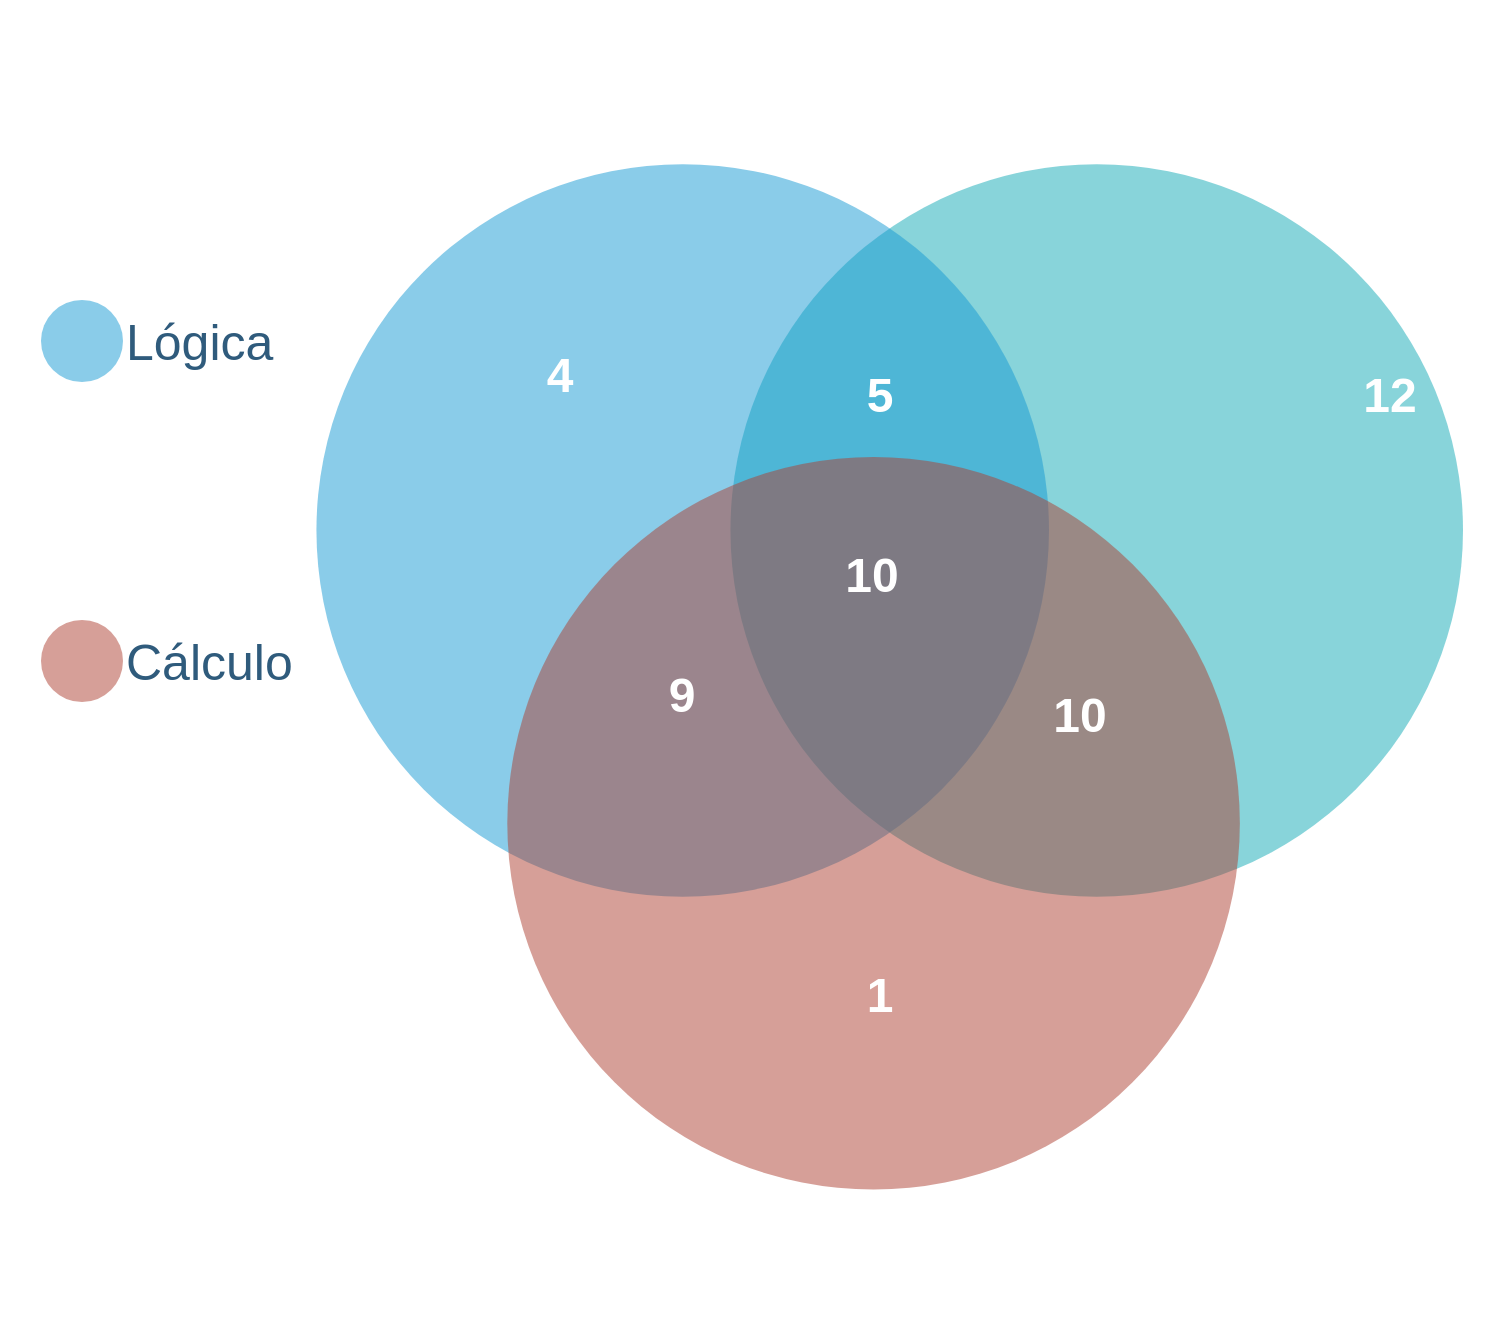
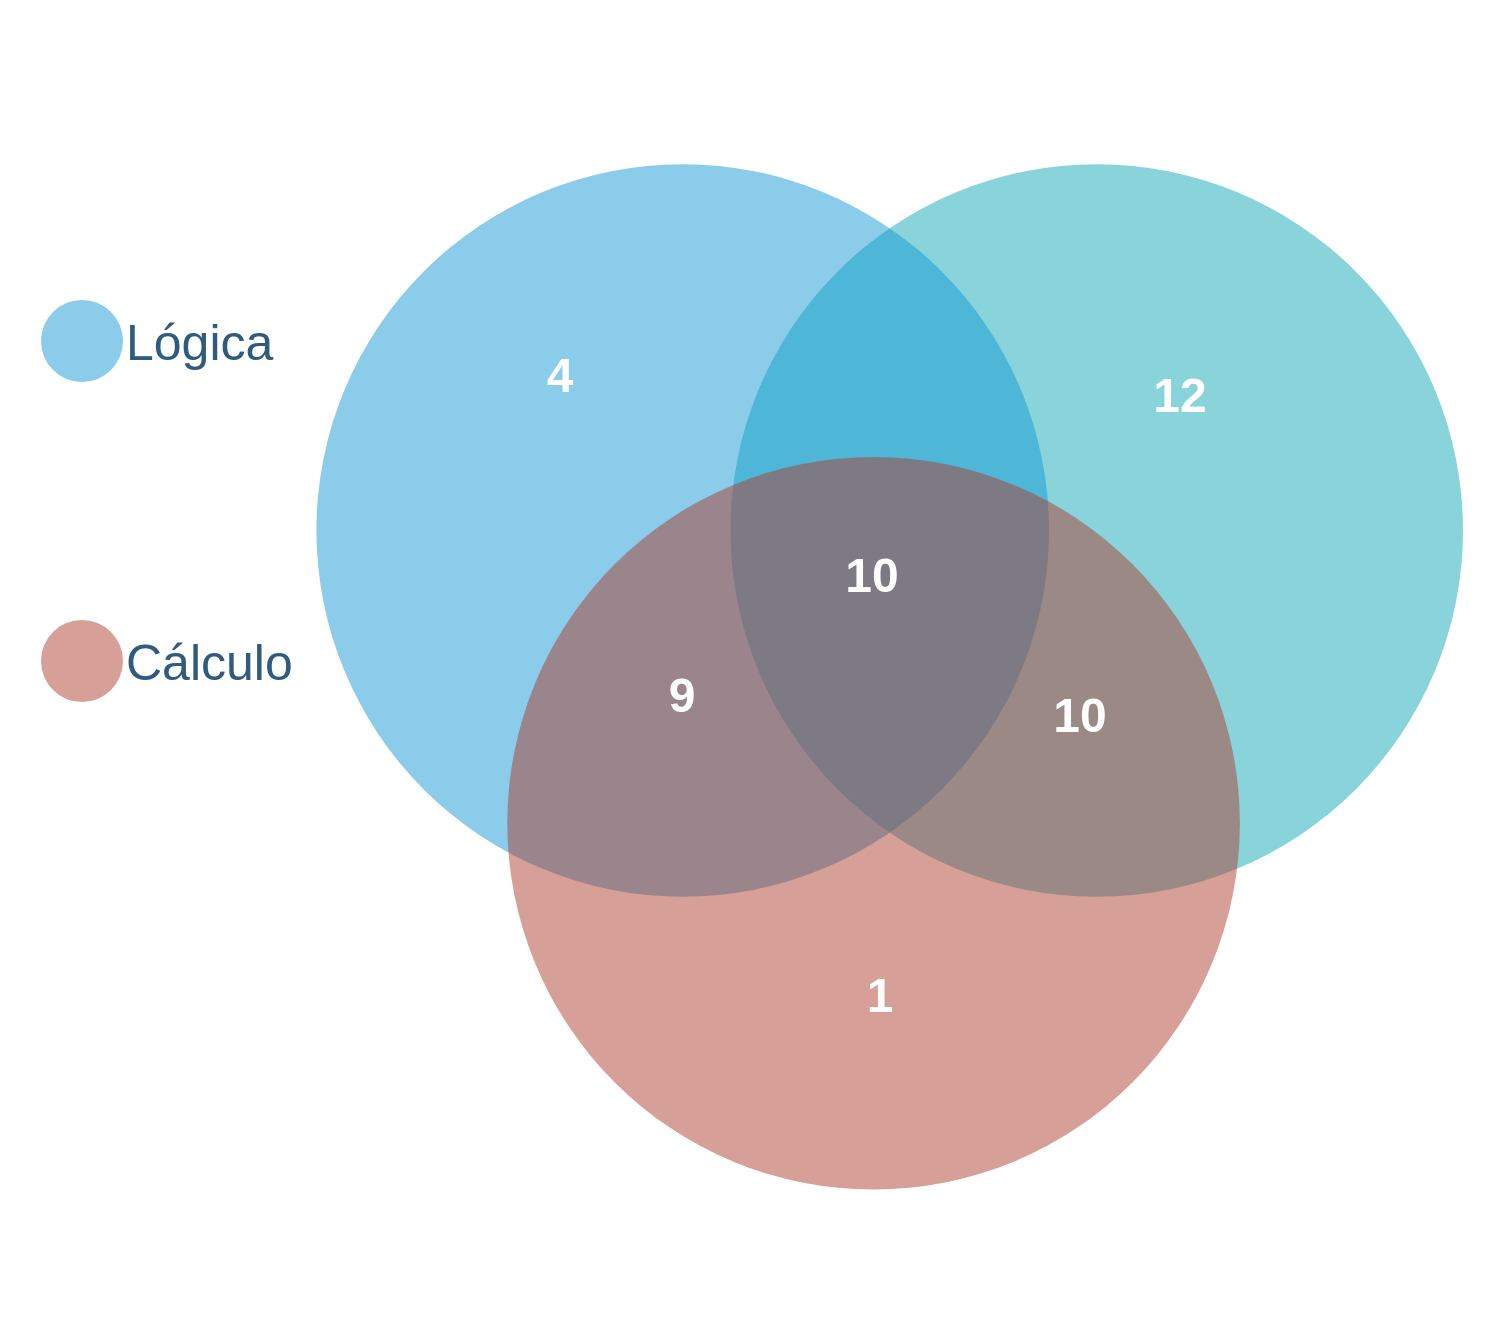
  <mxCell id="0" />
  <mxCell id="1" parent="0" />
  <mxCell id="2" value="Lógica" style="ellipse;whiteSpace=wrap;html=1;aspect=fixed;rounded=1;shadow=0;glass=0;labelBackgroundColor=none;strokeColor=none;strokeWidth=2;fillColor=#1699D3;gradientColor=none;fontFamily=Helvetica;fontSize=25;fontColor=#2F5B7C;align=left;opacity=50;labelPosition=right;verticalLabelPosition=middle;verticalAlign=middle;" parent="1" vertex="1"><mxGeometry x="20" y="149.5" width="41" height="41" as="geometry" /></mxCell>
  <mxCell id="3" value="Cálculo" style="ellipse;whiteSpace=wrap;html=1;aspect=fixed;rounded=1;shadow=0;glass=0;labelBackgroundColor=none;strokeColor=none;strokeWidth=2;fillColor=#AE4132;gradientColor=none;fontFamily=Helvetica;fontSize=25;fontColor=#2F5B7C;align=left;opacity=50;labelPosition=right;verticalLabelPosition=middle;verticalAlign=middle;" parent="1" vertex="1"><mxGeometry x="20" y="309.5" width="41" height="41" as="geometry" /></mxCell>
  <mxCell id="4" value="" style="group" parent="1" vertex="1" connectable="0"><mxGeometry x="140" y="20.58" width="592.58" height="618.836" as="geometry" /></mxCell>
  <mxCell id="5" value="" style="ellipse;whiteSpace=wrap;html=1;aspect=fixed;rounded=1;shadow=0;glass=0;labelBackgroundColor=#FFFFFF;strokeColor=none;strokeWidth=2;fillColor=#12AAB5;gradientColor=none;fontFamily=Helvetica;fontSize=25;fontColor=#2F5B7C;align=left;opacity=50;" parent="4" vertex="1"><mxGeometry x="224.714" y="60.998" width="366.286" height="366.286" as="geometry" /></mxCell>
  <mxCell id="6" value="" style="ellipse;whiteSpace=wrap;html=1;aspect=fixed;rounded=1;shadow=0;glass=0;labelBackgroundColor=#FFFFFF;strokeColor=none;strokeWidth=2;fillColor=#1699D3;gradientColor=none;fontFamily=Helvetica;fontSize=25;fontColor=#2F5B7C;align=left;opacity=50;" parent="4" vertex="1"><mxGeometry x="17.716" y="61" width="366.286" height="366.286" as="geometry" /></mxCell>
  <mxCell id="7" value="" style="ellipse;whiteSpace=wrap;html=1;aspect=fixed;rounded=1;shadow=0;glass=0;labelBackgroundColor=#FFFFFF;strokeColor=none;strokeWidth=2;fillColor=#AE4132;gradientColor=none;fontFamily=Helvetica;fontSize=25;fontColor=#2F5B7C;align=left;opacity=50;" parent="4" vertex="1"><mxGeometry x="113.145" y="207.42" width="366.286" height="366.286" as="geometry" /></mxCell>
  <mxCell id="8" value="&lt;font size=&quot;1&quot; color=&quot;#ffffff&quot;&gt;&lt;b style=&quot;font-size: 24px;&quot;&gt;4&lt;/b&gt;&lt;/font&gt;" style="text;html=1;strokeColor=none;fillColor=none;align=center;verticalAlign=middle;whiteSpace=wrap;rounded=0;shadow=1;labelBackgroundColor=none;fontSize=18;fontColor=#23445D;" parent="4" vertex="1"><mxGeometry x="120" y="157.42" width="40" height="20" as="geometry" /></mxCell>
- <mxCell id="9" value="&lt;font size=&quot;1&quot; color=&quot;#ffffff&quot;&gt;&lt;b style=&quot;font-size: 24px;&quot;&gt;12&lt;/b&gt;&lt;/font&gt;" style="text;html=1;strokeColor=none;fillColor=none;align=center;verticalAlign=middle;whiteSpace=wrap;rounded=0;shadow=1;labelBackgroundColor=none;fontSize=18;fontColor=#23445D;" vertex="1" parent="4"><mxGeometry x="535" y="167.42" width="40" height="20" as="geometry" /></mxCell>
- <mxCell id="10" value="&lt;font size=&quot;1&quot; color=&quot;#ffffff&quot;&gt;&lt;b style=&quot;font-size: 24px;&quot;&gt;5&lt;/b&gt;&lt;/font&gt;" style="text;html=1;strokeColor=none;fillColor=none;align=center;verticalAlign=middle;whiteSpace=wrap;rounded=0;shadow=1;labelBackgroundColor=none;fontSize=18;fontColor=#23445D;" vertex="1" parent="4"><mxGeometry x="280" y="167.42" width="40" height="20" as="geometry" /></mxCell>
+ <mxCell id="9" value="&lt;font size=&quot;1&quot; color=&quot;#ffffff&quot;&gt;&lt;b style=&quot;font-size: 24px;&quot;&gt;12&lt;/b&gt;&lt;/font&gt;" style="text;html=1;strokeColor=none;fillColor=none;align=center;verticalAlign=middle;whiteSpace=wrap;rounded=0;shadow=1;labelBackgroundColor=none;fontSize=18;fontColor=#23445D;" vertex="1" parent="4"><mxGeometry x="430" y="167.42" width="40" height="20" as="geometry" /></mxCell>
  <mxCell id="11" value="&lt;font size=&quot;1&quot; color=&quot;#ffffff&quot;&gt;&lt;b style=&quot;font-size: 24px;&quot;&gt;10&lt;/b&gt;&lt;/font&gt;" style="text;html=1;strokeColor=none;fillColor=none;align=center;verticalAlign=middle;whiteSpace=wrap;rounded=0;shadow=1;labelBackgroundColor=none;fontSize=18;fontColor=#23445D;" vertex="1" parent="4"><mxGeometry x="276.29" y="257.42" width="40" height="20" as="geometry" /></mxCell>
  <mxCell id="12" value="&lt;font size=&quot;1&quot; color=&quot;#ffffff&quot;&gt;&lt;b style=&quot;font-size: 24px;&quot;&gt;9&lt;/b&gt;&lt;/font&gt;" style="text;html=1;strokeColor=none;fillColor=none;align=center;verticalAlign=middle;whiteSpace=wrap;rounded=0;shadow=1;labelBackgroundColor=none;fontSize=18;fontColor=#23445D;" vertex="1" parent="4"><mxGeometry x="180.86" y="317.42" width="40" height="20" as="geometry" /></mxCell>
  <mxCell id="13" value="&lt;font size=&quot;1&quot; color=&quot;#ffffff&quot;&gt;&lt;b style=&quot;font-size: 24px;&quot;&gt;10&lt;/b&gt;&lt;/font&gt;" style="text;html=1;strokeColor=none;fillColor=none;align=center;verticalAlign=middle;whiteSpace=wrap;rounded=0;shadow=1;labelBackgroundColor=none;fontSize=18;fontColor=#23445D;" vertex="1" parent="4"><mxGeometry x="380" y="327.42" width="40" height="20" as="geometry" /></mxCell>
  <mxCell id="14" value="&lt;font size=&quot;1&quot; color=&quot;#ffffff&quot;&gt;&lt;b style=&quot;font-size: 24px;&quot;&gt;1&lt;/b&gt;&lt;/font&gt;" style="text;html=1;strokeColor=none;fillColor=none;align=center;verticalAlign=middle;whiteSpace=wrap;rounded=0;shadow=1;labelBackgroundColor=none;fontSize=18;fontColor=#23445D;" vertex="1" parent="4"><mxGeometry x="280" y="467.42" width="40" height="20" as="geometry" /></mxCell>
